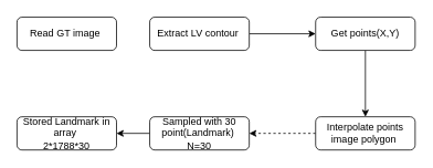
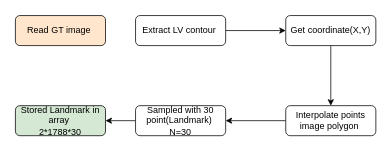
  <mxCell id="0" />
  <mxCell id="1" parent="0" />
- <mxCell id="2" value="Read GT image&amp;nbsp;" style="rounded=1;whiteSpace=wrap;html=1;fontSize=12;glass=0;strokeWidth=1;shadow=0;" parent="1" vertex="1"><mxGeometry x="20" y="20" width="120" height="40" as="geometry" /></mxCell>
+ <mxCell id="2" value="Read GT image&amp;nbsp;" style="rounded=1;whiteSpace=wrap;html=1;fontSize=12;glass=0;strokeWidth=1;shadow=0;fillColor=#ffe6cc;" parent="1" vertex="1"><mxGeometry x="20" y="20" width="120" height="40" as="geometry" /></mxCell>
  <mxCell id="3" value="" style="edgeStyle=orthogonalEdgeStyle;rounded=0;orthogonalLoop=1;jettySize=auto;html=1;" edge="1" parent="1" source="4" target="6"><mxGeometry relative="1" as="geometry" /></mxCell>
  <mxCell id="4" value="Extract LV contour&amp;nbsp;" style="rounded=1;whiteSpace=wrap;html=1;fontSize=12;glass=0;strokeWidth=1;shadow=0;" parent="1" vertex="1"><mxGeometry x="180" y="20" width="120" height="40" as="geometry" /></mxCell>
  <mxCell id="5" value="" style="edgeStyle=orthogonalEdgeStyle;rounded=0;orthogonalLoop=1;jettySize=auto;html=1;" edge="1" parent="1" source="6" target="8"><mxGeometry relative="1" as="geometry" /></mxCell>
- <mxCell id="6" value="Get points(X,Y)" style="rounded=1;whiteSpace=wrap;html=1;fontSize=12;glass=0;strokeWidth=1;shadow=0;" parent="1" vertex="1"><mxGeometry x="380" y="20" width="120" height="40" as="geometry" /></mxCell>
- <mxCell id="7" value="" style="edgeStyle=orthogonalEdgeStyle;rounded=0;orthogonalLoop=1;jettySize=auto;html=1;dashed=1;" edge="1" parent="1" source="8" target="10"><mxGeometry relative="1" as="geometry" /></mxCell>
+ <mxCell id="6" value="Get coordinate(X,Y)" style="rounded=1;whiteSpace=wrap;html=1;fontSize=12;glass=0;strokeWidth=1;shadow=0;" parent="1" vertex="1"><mxGeometry x="380" y="20" width="120" height="40" as="geometry" /></mxCell>
+ <mxCell id="7" value="" style="edgeStyle=orthogonalEdgeStyle;rounded=0;orthogonalLoop=1;jettySize=auto;html=1;" edge="1" parent="1" source="8" target="10"><mxGeometry relative="1" as="geometry" /></mxCell>
  <mxCell id="8" value="Interpolate points image polygon&amp;nbsp;" style="rounded=1;whiteSpace=wrap;html=1;fontSize=12;glass=0;strokeWidth=1;shadow=0;" vertex="1" parent="1"><mxGeometry x="380" y="140" width="120" height="40" as="geometry" /></mxCell>
  <mxCell id="9" value="" style="edgeStyle=orthogonalEdgeStyle;rounded=0;orthogonalLoop=1;jettySize=auto;html=1;" edge="1" parent="1" source="10" target="11"><mxGeometry relative="1" as="geometry" /></mxCell>
  <mxCell id="10" value="Sampled with 30 point(Landmark)&amp;nbsp;&lt;br&gt;N=30" style="rounded=1;whiteSpace=wrap;html=1;fontSize=12;glass=0;strokeWidth=1;shadow=0;" vertex="1" parent="1"><mxGeometry x="180" y="140" width="120" height="40" as="geometry" /></mxCell>
- <mxCell id="11" value="Stored Landmark in array&amp;nbsp;&lt;br&gt;2*1788*30" style="rounded=1;whiteSpace=wrap;html=1;fontSize=12;glass=0;strokeWidth=1;shadow=0;" vertex="1" parent="1"><mxGeometry x="20" y="140" width="120" height="40" as="geometry" /></mxCell>
+ <mxCell id="11" value="Stored Landmark in array&amp;nbsp;&lt;br&gt;2*1788*30" style="rounded=1;whiteSpace=wrap;html=1;fontSize=12;glass=0;strokeWidth=1;shadow=0;fillColor=#d5e8d4;" vertex="1" parent="1"><mxGeometry x="20" y="140" width="120" height="40" as="geometry" /></mxCell>
